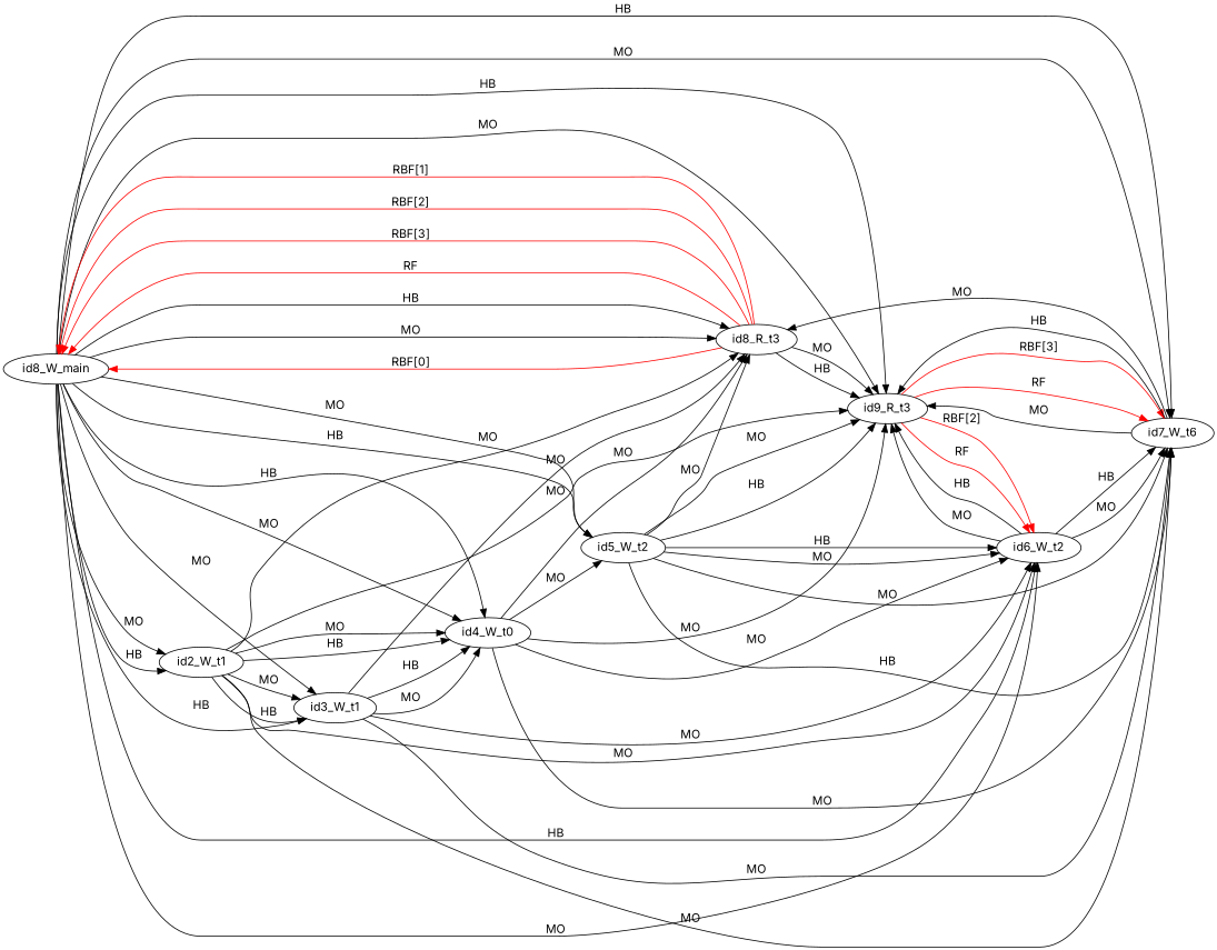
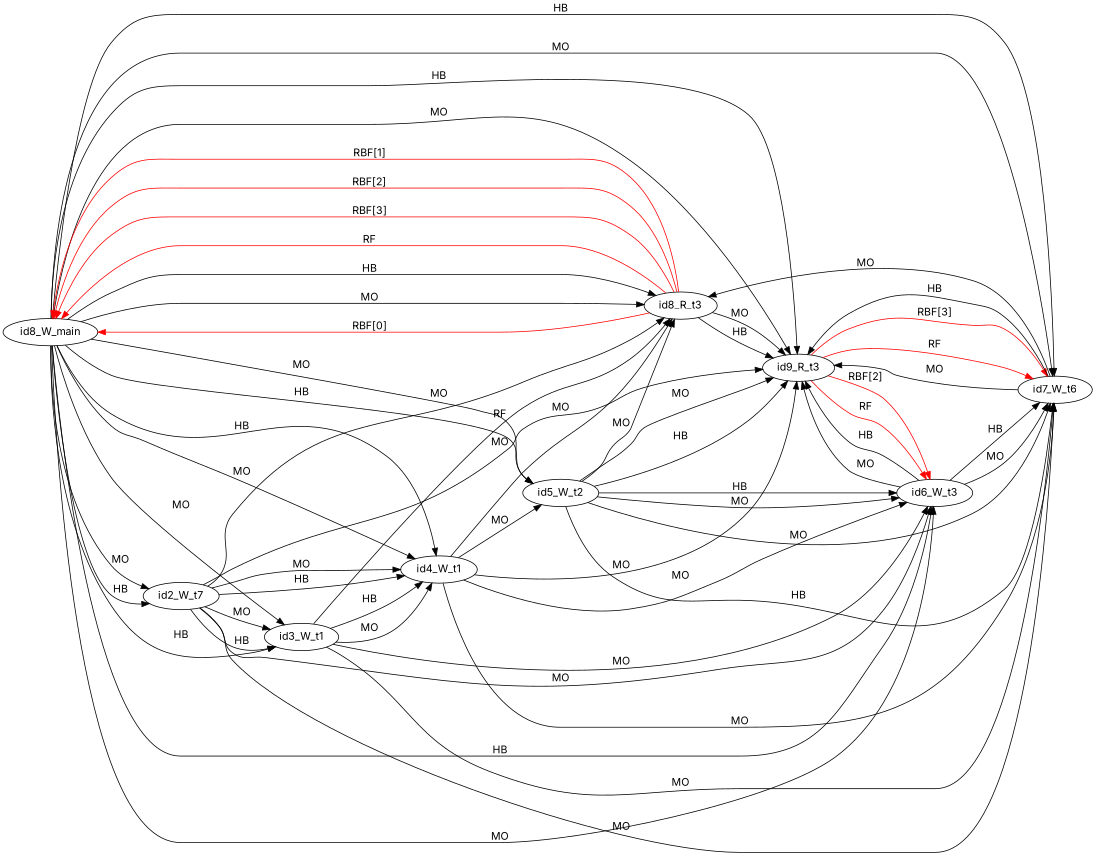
  digraph {
    fontname=Inter
    rankdir=LR
    node [fontname=Inter]
    edge [color=black fontname=Inter]
    n1 [label=id8_W_main]
    id8_R_t3
    id9_R_t3
-   id6_W_t2
+   id6_W_t2 [label=id6_W_t3]
    n5 [label=id7_W_t6]
-   id2_W_t1
+   id2_W_t1 [label=id2_W_t7]
    id3_W_t1
-   id4_W_t1 [label=id4_W_t0]
+   id4_W_t1
    id5_W_t2
    n1 -> id8_R_t3 [label=HB]
    n1 -> id8_R_t3 [label=MO]
    n1 -> id9_R_t3 [label=HB]
    n1 -> id9_R_t3 [label=MO]
    n1 -> id6_W_t2 [label=HB]
    n1 -> id6_W_t2 [label=MO]
    n1 -> n5 [label=HB]
    n1 -> n5 [label=MO]
    n1 -> id2_W_t1 [label=HB]
    n1 -> id2_W_t1 [label=MO]
    n1 -> id3_W_t1 [label=HB]
    n1 -> id3_W_t1 [label=MO]
    n1 -> id4_W_t1 [label=HB]
    n1 -> id4_W_t1 [label=MO]
    n1 -> id5_W_t2 [label=HB]
    n1 -> id5_W_t2 [label=MO]
    id8_R_t3 -> n1 [color=red label="RBF[0]"]
    id8_R_t3 -> n1 [color=red label="RBF[1]"]
    id8_R_t3 -> n1 [color=red label="RBF[2]"]
    id8_R_t3 -> n1 [color=red label="RBF[3]"]
    id8_R_t3 -> n1 [color=red label=RF]
    id8_R_t3 -> id9_R_t3 [label=HB]
    id8_R_t3 -> id9_R_t3 [label=MO]
    id9_R_t3 -> id6_W_t2 [color=red label="RBF[2]"]
    id9_R_t3 -> id6_W_t2 [color=red label=RF]
    id9_R_t3 -> n5 [color=red label="RBF[3]"]
    id9_R_t3 -> n5 [color=red label=RF]
    id6_W_t2 -> id9_R_t3 [label=HB]
    id6_W_t2 -> id9_R_t3 [label=MO]
    id6_W_t2 -> n5 [label=HB]
    id6_W_t2 -> n5 [label=MO]
    n5 -> id8_R_t3 [label=MO]
    n5 -> id9_R_t3 [label=HB]
    n5 -> id9_R_t3 [label=MO]
    id2_W_t1 -> id8_R_t3 [label=MO]
    id2_W_t1 -> id9_R_t3 [label=MO]
    id2_W_t1 -> id6_W_t2 [label=MO]
    id2_W_t1 -> n5 [label=MO]
    id2_W_t1 -> id3_W_t1 [label=HB]
    id2_W_t1 -> id3_W_t1 [label=MO]
    id2_W_t1 -> id4_W_t1 [label=HB]
    id2_W_t1 -> id4_W_t1 [label=MO]
-   id3_W_t1 -> id8_R_t3 [label=MO]
+   id3_W_t1 -> id8_R_t3 [label=RF]
    id3_W_t1 -> id6_W_t2 [label=MO]
    id3_W_t1 -> n5 [label=MO]
    id3_W_t1 -> id4_W_t1 [label=HB]
    id3_W_t1 -> id4_W_t1 [label=MO]
    id4_W_t1 -> id8_R_t3 [label=MO]
    id4_W_t1 -> id9_R_t3 [label=MO]
    id4_W_t1 -> id6_W_t2 [label=MO]
    id4_W_t1 -> n5 [label=MO]
    id4_W_t1 -> id5_W_t2 [label=MO]
    id5_W_t2 -> id8_R_t3 [label=MO]
    id5_W_t2 -> id9_R_t3 [label=HB]
    id5_W_t2 -> id9_R_t3 [label=MO]
    id5_W_t2 -> id6_W_t2 [label=HB]
    id5_W_t2 -> id6_W_t2 [label=MO]
    id5_W_t2 -> n5 [label=HB]
    id5_W_t2 -> n5 [label=MO]
  }
